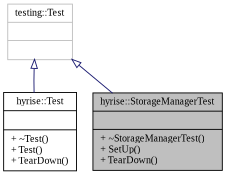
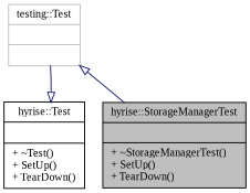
  digraph {
    fontname="Liberation Serif"
    node [color=black fillcolor=white fontname="Liberation Serif" fontsize=11 shape=record style=filled]
    edge [arrowtail=onormal color=midnightblue dir=back fontname="Liberation Serif" fontsize=11 labelfontname=Helvetica labelfontsize=11 style=solid]
    n1 [fillcolor=grey75 fontcolor=black height=0.2 label="{hyrise::StorageManagerTest\n||+ ~StorageManagerTest()\l+ SetUp()\l+ TearDown()\l}" width=0.4]
-   n2 [height=0.2 label="{hyrise::Test\n||+ ~Test()\l+ Test()\l+ TearDown()\l}" width=0.4]
+   n2 [height=0.2 label="{hyrise::Test\n||+ ~Test()\l+ SetUp()\l+ TearDown()\l}" width=0.4]
    n3 [color=grey75 height=0.2 label="{testing::Test\n||}" width=0.4]
    n3 -> n1
-   n3 -> n2
+   n2 -> n3
  }
